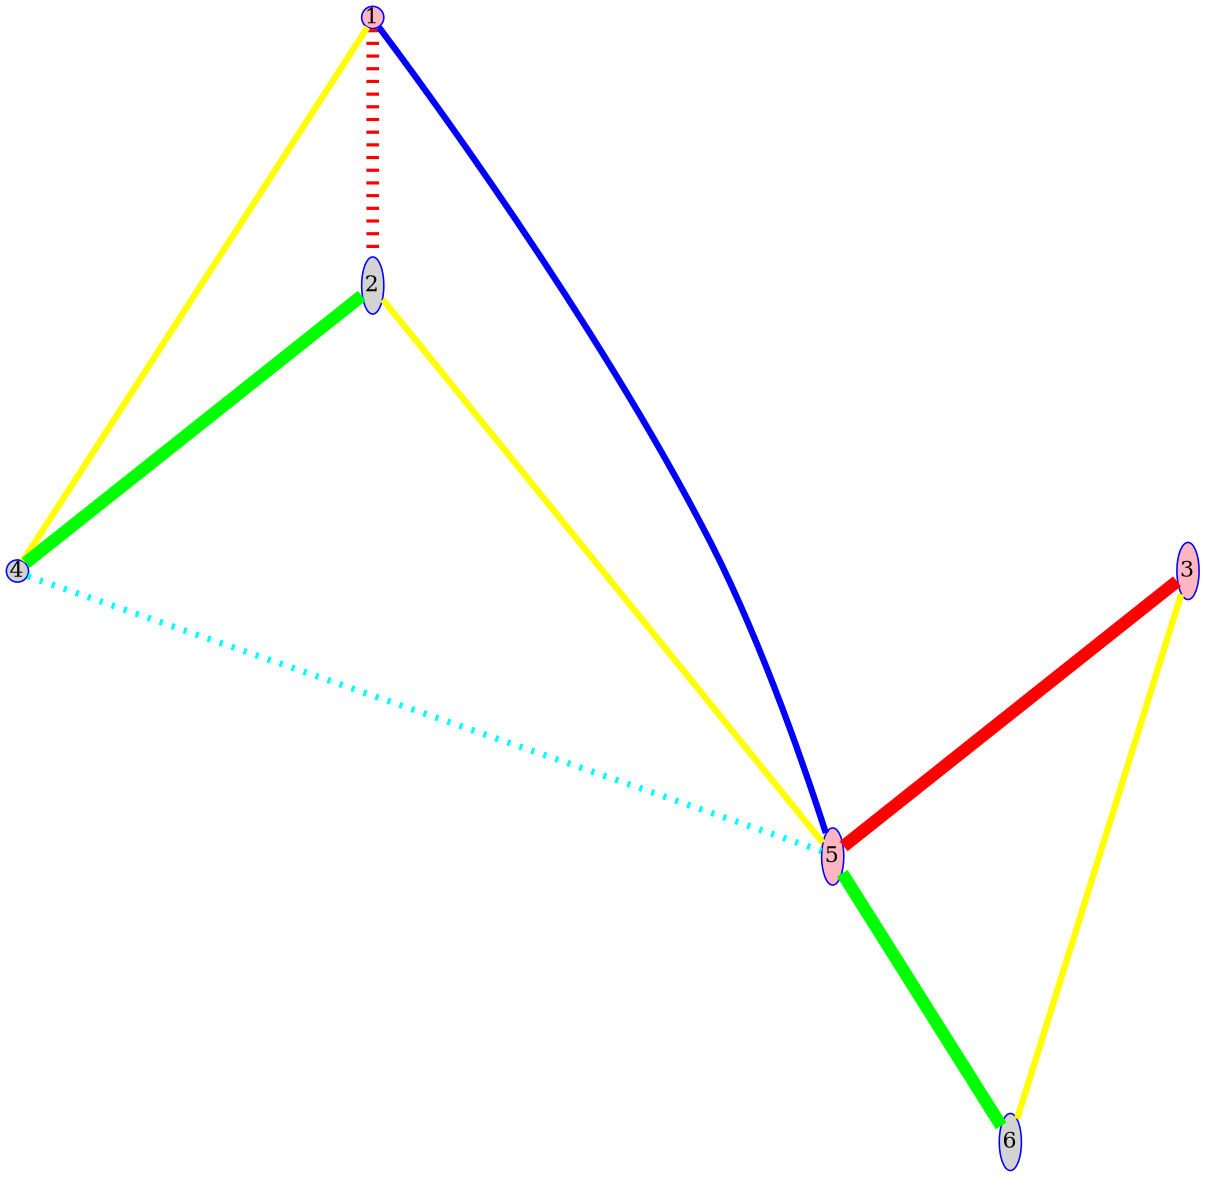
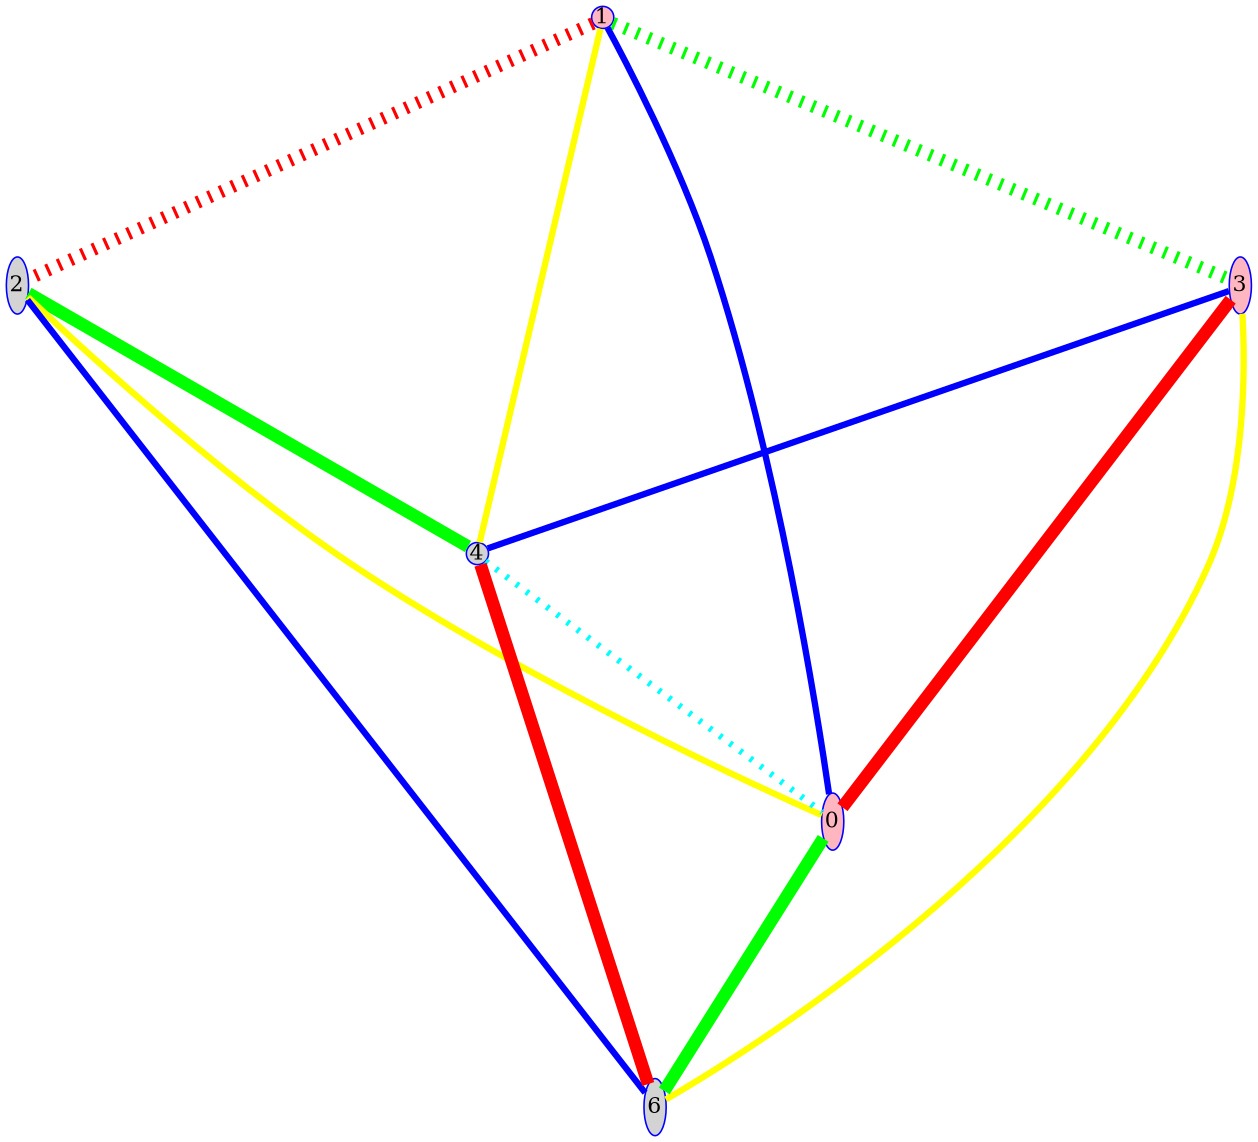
  graph {
    nodesep=2
    ranksep=2
    node [color=blue fillcolor=lightpink fixedsize=true shape=ellipse style=filled]
    edge [color=red penwidth=4 style=solid]
    1 [shape=circle width=0.2]
    2 [fillcolor=lightgrey width=0.2]
    3 [width=0.2]
    4 [fillcolor=lightgrey shape=circle width=0.2]
-   5 [width=0.2]
+   5 [width=0.2 label=0]
    6 [fillcolor=lightgrey width=0.2]
    1 -- 2 [penwidth=8 style=dotted]
+   1 -- 3 [color=green penwidth=8 style=dotted]
    1 -- 4 [color=yellow]
    1 -- 5 [color=blue]
    2 -- 4 [color=green penwidth=8 style=bold]
    2 -- 5 [color=yellow]
+   2 -- 6 [color=blue]
+   3 -- 4 [color=blue style=bold]
    3 -- 5 [penwidth=8 style=bold]
    3 -- 6 [color=yellow]
    4 -- 5 [color=cyan style=dotted]
+   4 -- 6 [penwidth=8 style=bold]
    5 -- 6 [color=green penwidth=8]
  }
